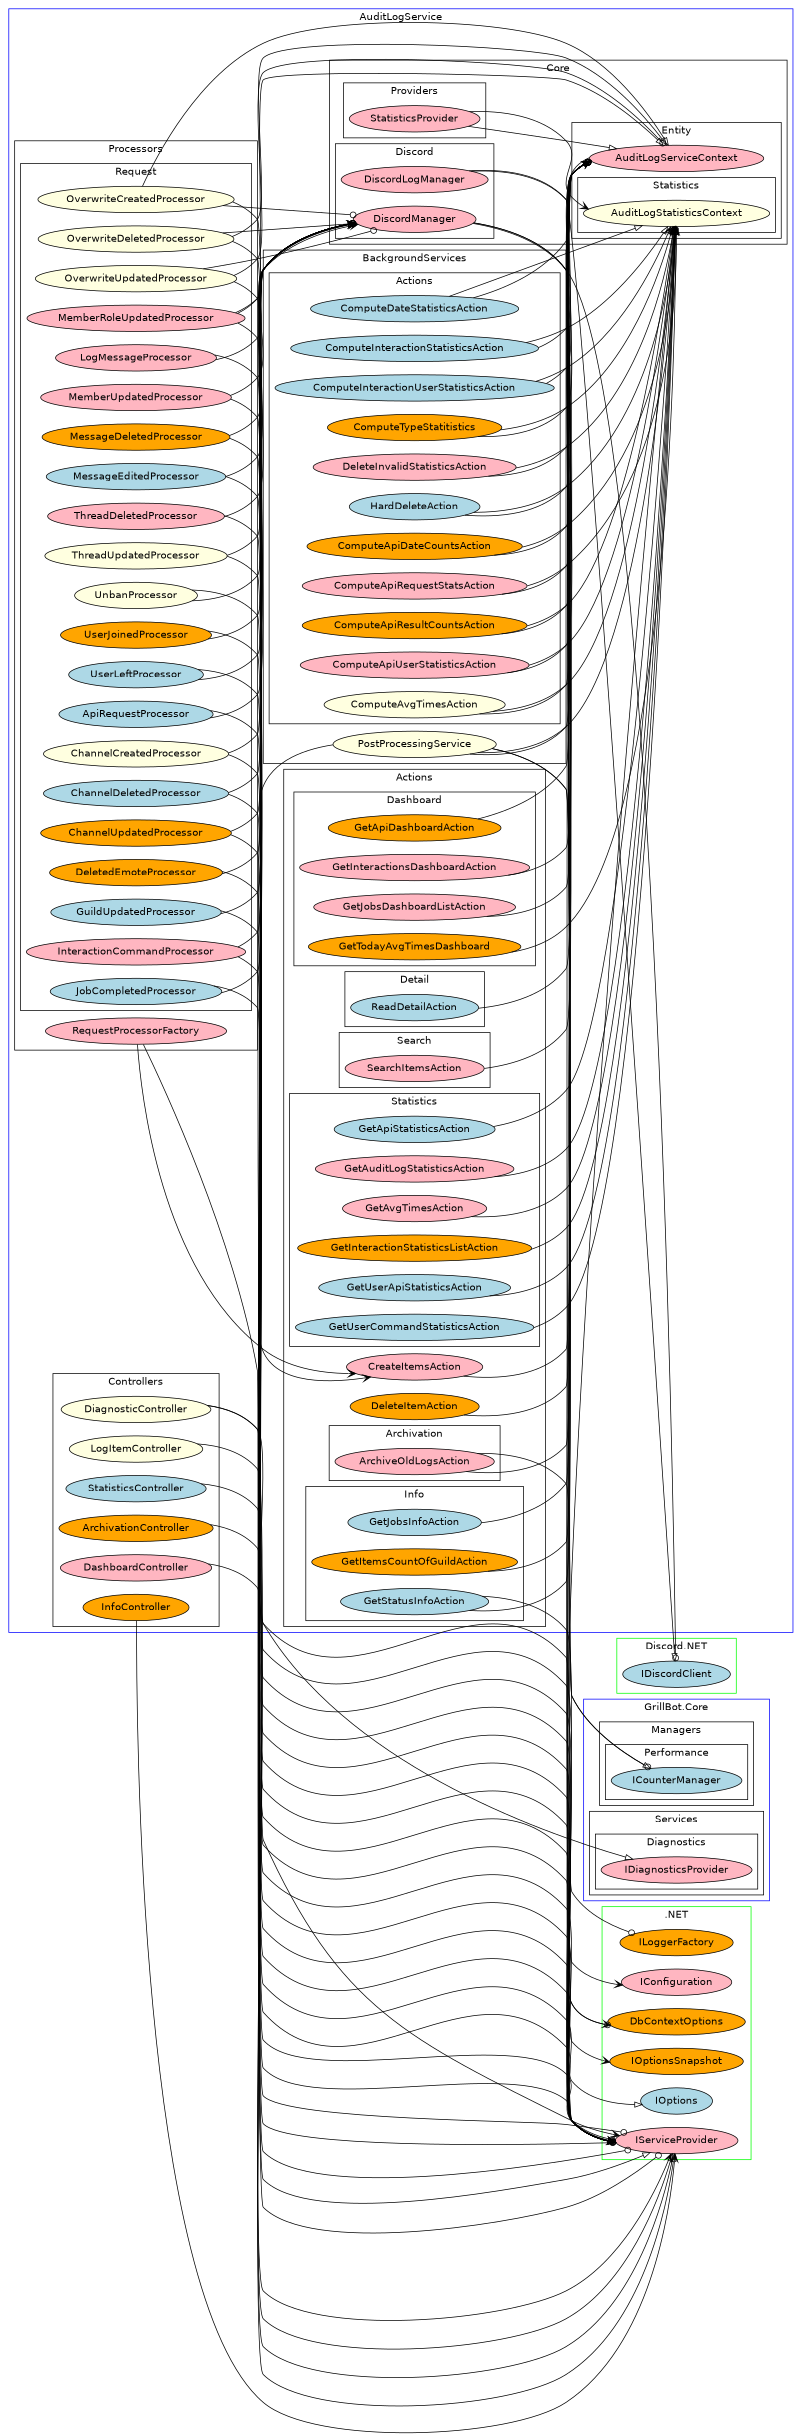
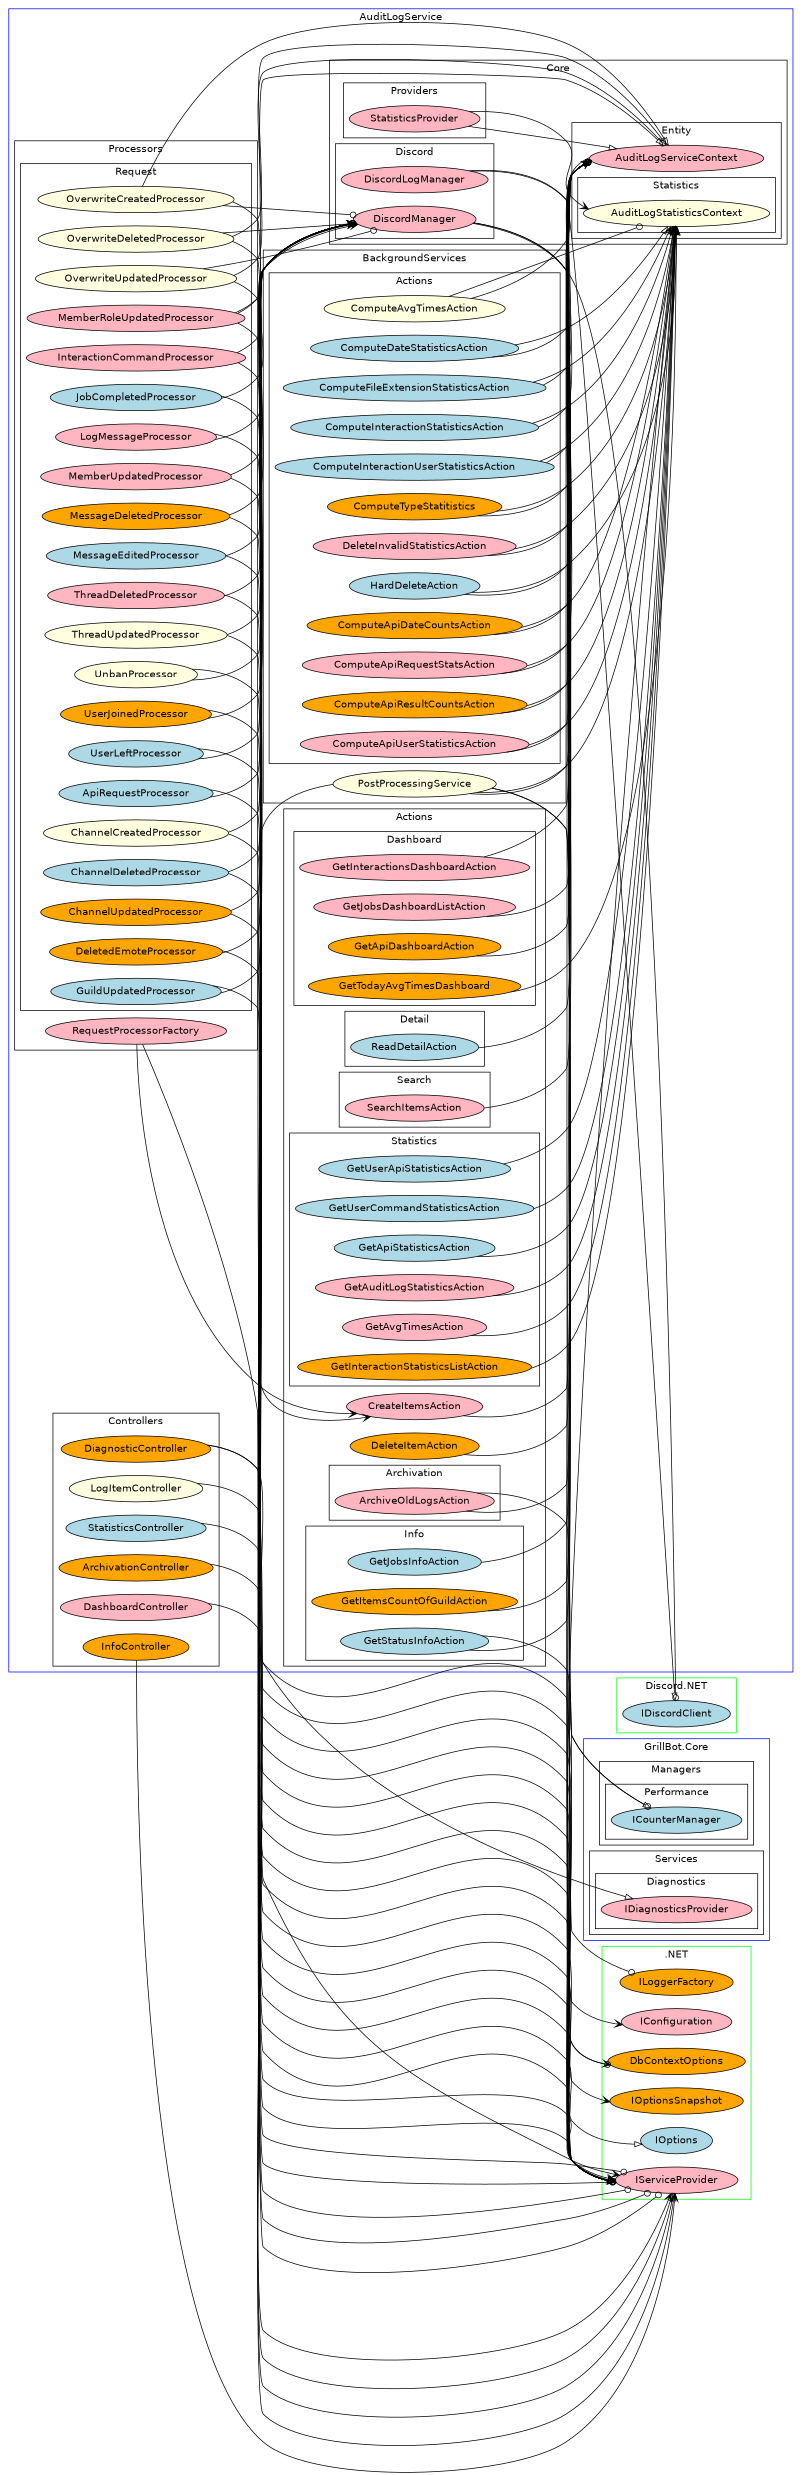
  digraph {
    fontname="DejaVu Sans"
    rankdir=LR
    node [fillcolor=lightpink fontname="DejaVu Sans" style=filled]
    edge [arrowhead=odot fontname="DejaVu Sans"]
    ArchiveOldLogsAction
    GetApiDashboardAction [fillcolor=orange]
    GetTodayAvgTimesDashboard [fillcolor=orange]
    GetInteractionsDashboardAction
    GetJobsDashboardListAction
    ReadDetailAction [fillcolor=lightblue]
    GetJobsInfoAction [fillcolor=lightblue]
    GetItemsCountOfGuildAction [fillcolor=orange]
    GetStatusInfoAction [fillcolor=lightblue]
    SearchItemsAction
    GetApiStatisticsAction [fillcolor=lightblue]
    GetAuditLogStatisticsAction
    GetAvgTimesAction
    GetInteractionStatisticsListAction [fillcolor=orange]
    GetUserApiStatisticsAction [fillcolor=lightblue]
    GetUserCommandStatisticsAction [fillcolor=lightblue]
    CreateItemsAction
    DeleteItemAction [fillcolor=orange]
    ComputeApiDateCountsAction [fillcolor=orange]
    ComputeApiRequestStatsAction
    ComputeApiResultCountsAction [fillcolor=orange]
    ComputeApiUserStatisticsAction
    ComputeAvgTimesAction [fillcolor=lightyellow]
    ComputeDateStatisticsAction [fillcolor=lightblue]
+   ComputeFileExtensionStatisticsAction [fillcolor=lightblue]
    ComputeInteractionStatisticsAction [fillcolor=lightblue]
    ComputeInteractionUserStatisticsAction [fillcolor=lightblue]
    ComputeTypeStatitistics [fillcolor=orange]
    DeleteInvalidStatisticsAction
    HardDeleteAction [fillcolor=lightblue]
    PostProcessingService [fillcolor=lightyellow]
    ArchivationController [fillcolor=orange]
    DashboardController
-   DiagnosticController [fillcolor=lightyellow]
+   DiagnosticController [fillcolor=orange]
    InfoController [fillcolor=orange]
    LogItemController [fillcolor=lightyellow]
    StatisticsController [fillcolor=lightblue]
    DiscordLogManager
    DiscordManager
    AuditLogStatisticsContext [fillcolor=lightyellow]
    AuditLogServiceContext
    StatisticsProvider
    ApiRequestProcessor [fillcolor=lightblue]
    ChannelCreatedProcessor [fillcolor=lightyellow]
    ChannelDeletedProcessor [fillcolor=lightblue]
    ChannelUpdatedProcessor [fillcolor=orange]
    DeletedEmoteProcessor [fillcolor=orange]
    GuildUpdatedProcessor [fillcolor=lightblue]
    InteractionCommandProcessor
    JobCompletedProcessor [fillcolor=lightblue]
    LogMessageProcessor
    MemberRoleUpdatedProcessor
    MemberUpdatedProcessor
    MessageDeletedProcessor [fillcolor=orange]
    MessageEditedProcessor [fillcolor=lightblue]
    OverwriteCreatedProcessor [fillcolor=lightyellow]
    OverwriteDeletedProcessor [fillcolor=lightyellow]
    OverwriteUpdatedProcessor [fillcolor=lightyellow]
    ThreadDeletedProcessor
    ThreadUpdatedProcessor [fillcolor=lightyellow]
    UnbanProcessor [fillcolor=lightyellow]
    UserJoinedProcessor [fillcolor=orange]
    UserLeftProcessor [fillcolor=lightblue]
    RequestProcessorFactory
    IServiceProvider
    DbContextOptions [fillcolor=orange]
    ILoggerFactory [fillcolor=orange]
    IOptionsSnapshot [fillcolor=orange]
    IConfiguration
    IOptions [fillcolor=lightblue]
    ICounterManager [fillcolor=lightblue]
    IDiagnosticsProvider
    IDiscordClient [fillcolor=lightblue]
    subgraph cluster_1 {
      color=blue
      label=AuditLogService
      subgraph cluster_2 {
        color=black
        label=Actions
        CreateItemsAction
        DeleteItemAction
        subgraph cluster_3 {
          color=black
          label=Archivation
          ArchiveOldLogsAction
        }
        subgraph cluster_4 {
          color=black
          label=Dashboard
          GetApiDashboardAction
          GetTodayAvgTimesDashboard
          GetInteractionsDashboardAction
          GetJobsDashboardListAction
        }
        subgraph cluster_5 {
          color=black
          label=Detail
          ReadDetailAction
        }
        subgraph cluster_6 {
          color=black
          label=Info
          GetJobsInfoAction
          GetItemsCountOfGuildAction
          GetStatusInfoAction
        }
        subgraph cluster_7 {
          color=black
          label=Search
          SearchItemsAction
        }
        subgraph cluster_8 {
          color=black
          label=Statistics
          GetApiStatisticsAction
          GetAuditLogStatisticsAction
          GetAvgTimesAction
          GetInteractionStatisticsListAction
          GetUserApiStatisticsAction
          GetUserCommandStatisticsAction
        }
      }
      subgraph cluster_9 {
        color=black
        label=BackgroundServices
        PostProcessingService
        subgraph cluster_10 {
          color=black
          label=Actions
          ComputeApiDateCountsAction
          ComputeApiRequestStatsAction
          ComputeApiResultCountsAction
          ComputeApiUserStatisticsAction
          ComputeAvgTimesAction
          ComputeDateStatisticsAction
+         ComputeFileExtensionStatisticsAction
          ComputeInteractionStatisticsAction
          ComputeInteractionUserStatisticsAction
          ComputeTypeStatitistics
          DeleteInvalidStatisticsAction
          HardDeleteAction
        }
      }
      subgraph cluster_11 {
        color=black
        label=Controllers
        ArchivationController
        DashboardController
        DiagnosticController
        InfoController
        LogItemController
        StatisticsController
      }
      subgraph cluster_12 {
        color=black
        label=Core
        subgraph cluster_13 {
          color=black
          label=Discord
          DiscordLogManager
          DiscordManager
        }
        subgraph cluster_14 {
          color=black
          label=Entity
          AuditLogServiceContext
          subgraph cluster_15 {
            color=black
            label=Statistics
            AuditLogStatisticsContext
          }
        }
        subgraph cluster_16 {
          color=black
          label=Providers
          StatisticsProvider
        }
      }
      subgraph cluster_17 {
        color=black
        label=Processors
        RequestProcessorFactory
        subgraph cluster_18 {
          color=black
          label=Request
          ApiRequestProcessor
          ChannelCreatedProcessor
          ChannelDeletedProcessor
          ChannelUpdatedProcessor
          DeletedEmoteProcessor
          GuildUpdatedProcessor
          InteractionCommandProcessor
          JobCompletedProcessor
          LogMessageProcessor
          MemberRoleUpdatedProcessor
          MemberUpdatedProcessor
          MessageDeletedProcessor
          MessageEditedProcessor
          OverwriteCreatedProcessor
          OverwriteDeletedProcessor
          OverwriteUpdatedProcessor
          ThreadDeletedProcessor
          ThreadUpdatedProcessor
          UnbanProcessor
          UserJoinedProcessor
          UserLeftProcessor
        }
      }
    }
    subgraph cluster_19 {
      color=green
      label=".NET"
      IServiceProvider
      DbContextOptions
      ILoggerFactory
      IOptionsSnapshot
      IConfiguration
      IOptions
    }
    subgraph cluster_20 {
      color=blue
      label="GrillBot.Core"
      subgraph cluster_21 {
        color=black
        label=Managers
        subgraph cluster_22 {
          color=black
          label=Performance
          ICounterManager
        }
      }
      subgraph cluster_23 {
        color=black
        label=Services
        subgraph cluster_24 {
          color=black
          label=Diagnostics
          IDiagnosticsProvider
        }
      }
    }
    subgraph cluster_25 {
      color=green
      label="Discord.NET"
      IDiscordClient
    }
    ArchiveOldLogsAction -> AuditLogServiceContext
    ArchiveOldLogsAction -> IOptionsSnapshot [arrowhead=vee]
    GetApiDashboardAction -> AuditLogServiceContext [arrowhead=vee]
    GetTodayAvgTimesDashboard -> AuditLogStatisticsContext [arrowhead=vee]
    GetInteractionsDashboardAction -> AuditLogServiceContext [arrowhead=onormal]
    GetJobsDashboardListAction -> AuditLogServiceContext [arrowhead=vee]
    ReadDetailAction -> AuditLogServiceContext [arrowhead=onormal]
    GetJobsInfoAction -> AuditLogServiceContext
    GetItemsCountOfGuildAction -> AuditLogServiceContext
    GetStatusInfoAction -> AuditLogServiceContext
    GetStatusInfoAction -> IOptions [arrowhead=onormal]
    SearchItemsAction -> AuditLogServiceContext [arrowhead=onormal]
    GetApiStatisticsAction -> AuditLogStatisticsContext [arrowhead=vee]
    GetAuditLogStatisticsAction -> AuditLogStatisticsContext [arrowhead=vee]
    GetAvgTimesAction -> AuditLogStatisticsContext [arrowhead=onormal]
    GetInteractionStatisticsListAction -> AuditLogStatisticsContext [arrowhead=vee]
    GetUserApiStatisticsAction -> AuditLogStatisticsContext [arrowhead=onormal]
    GetUserCommandStatisticsAction -> AuditLogStatisticsContext [arrowhead=onormal]
    CreateItemsAction -> AuditLogServiceContext
    DeleteItemAction -> AuditLogServiceContext
    ComputeApiDateCountsAction -> AuditLogStatisticsContext
    ComputeApiDateCountsAction -> AuditLogServiceContext
    ComputeApiRequestStatsAction -> AuditLogStatisticsContext [arrowhead=onormal]
    ComputeApiRequestStatsAction -> AuditLogServiceContext [arrowhead=onormal]
    ComputeApiResultCountsAction -> AuditLogStatisticsContext [arrowhead=vee]
    ComputeApiResultCountsAction -> AuditLogServiceContext
    ComputeApiUserStatisticsAction -> AuditLogStatisticsContext
    ComputeApiUserStatisticsAction -> AuditLogServiceContext
    ComputeAvgTimesAction -> AuditLogStatisticsContext
    ComputeAvgTimesAction -> AuditLogServiceContext [arrowhead=onormal]
    ComputeDateStatisticsAction -> AuditLogStatisticsContext [arrowhead=onormal]
    ComputeDateStatisticsAction -> AuditLogServiceContext [arrowhead=onormal]
+   ComputeFileExtensionStatisticsAction -> AuditLogStatisticsContext [arrowhead=vee]
+   ComputeFileExtensionStatisticsAction -> AuditLogServiceContext [arrowhead=onormal]
    ComputeInteractionStatisticsAction -> AuditLogStatisticsContext [arrowhead=onormal]
    ComputeInteractionStatisticsAction -> AuditLogServiceContext [arrowhead=vee]
    ComputeInteractionUserStatisticsAction -> AuditLogStatisticsContext [arrowhead=vee]
    ComputeInteractionUserStatisticsAction -> AuditLogServiceContext
    ComputeTypeStatitistics -> AuditLogStatisticsContext [arrowhead=onormal]
    ComputeTypeStatitistics -> AuditLogServiceContext [arrowhead=vee]
    DeleteInvalidStatisticsAction -> AuditLogStatisticsContext [arrowhead=onormal]
    DeleteInvalidStatisticsAction -> AuditLogServiceContext [arrowhead=onormal]
    HardDeleteAction -> AuditLogStatisticsContext [arrowhead=vee]
    HardDeleteAction -> AuditLogServiceContext
    PostProcessingService -> CreateItemsAction [arrowhead=vee]
    PostProcessingService -> AuditLogStatisticsContext
    PostProcessingService -> AuditLogServiceContext [arrowhead=onormal]
    PostProcessingService -> IServiceProvider [arrowhead=onormal]
    PostProcessingService -> ICounterManager
    ArchivationController -> IServiceProvider
    DashboardController -> IServiceProvider [arrowhead=onormal]
    DiagnosticController -> IServiceProvider [arrowhead=vee]
    DiagnosticController -> IDiagnosticsProvider [arrowhead=onormal]
    InfoController -> IServiceProvider [arrowhead=vee]
    LogItemController -> IServiceProvider [arrowhead=vee]
    StatisticsController -> IServiceProvider [arrowhead=onormal]
    DiscordLogManager -> ILoggerFactory
    DiscordLogManager -> IDiscordClient [arrowhead=onormal]
    DiscordManager -> IConfiguration [arrowhead=vee]
    DiscordManager -> ICounterManager [arrowhead=onormal]
    DiscordManager -> IDiscordClient
    AuditLogStatisticsContext -> DbContextOptions [arrowhead=vee]
    AuditLogServiceContext -> DbContextOptions
    StatisticsProvider -> AuditLogStatisticsContext [arrowhead=vee]
    StatisticsProvider -> AuditLogServiceContext [arrowhead=onormal]
    ApiRequestProcessor -> DiscordManager [arrowhead=onormal]
    ApiRequestProcessor -> IServiceProvider [arrowhead=vee]
    ChannelCreatedProcessor -> DiscordManager
    ChannelCreatedProcessor -> IServiceProvider [arrowhead=vee]
    ChannelDeletedProcessor -> DiscordManager
    ChannelDeletedProcessor -> IServiceProvider
    ChannelUpdatedProcessor -> DiscordManager [arrowhead=vee]
    ChannelUpdatedProcessor -> IServiceProvider
    DeletedEmoteProcessor -> DiscordManager [arrowhead=vee]
    DeletedEmoteProcessor -> IServiceProvider
    GuildUpdatedProcessor -> DiscordManager
    GuildUpdatedProcessor -> IServiceProvider
    InteractionCommandProcessor -> DiscordManager [arrowhead=onormal]
    InteractionCommandProcessor -> IServiceProvider
    JobCompletedProcessor -> DiscordManager
    JobCompletedProcessor -> IServiceProvider [arrowhead=onormal]
    LogMessageProcessor -> DiscordManager [arrowhead=vee]
    LogMessageProcessor -> IServiceProvider
    MemberRoleUpdatedProcessor -> DiscordManager [arrowhead=vee]
    MemberRoleUpdatedProcessor -> AuditLogServiceContext [arrowhead=onormal]
    MemberRoleUpdatedProcessor -> IServiceProvider [arrowhead=onormal]
    MemberUpdatedProcessor -> DiscordManager
    MemberUpdatedProcessor -> IServiceProvider [arrowhead=vee]
    MessageDeletedProcessor -> DiscordManager
    MessageDeletedProcessor -> IServiceProvider [arrowhead=onormal]
    MessageEditedProcessor -> DiscordManager
    MessageEditedProcessor -> IServiceProvider
    OverwriteCreatedProcessor -> DiscordManager
    OverwriteCreatedProcessor -> AuditLogServiceContext [arrowhead=onormal]
    OverwriteCreatedProcessor -> IServiceProvider
    OverwriteDeletedProcessor -> DiscordManager [arrowhead=onormal]
    OverwriteDeletedProcessor -> AuditLogServiceContext [arrowhead=onormal]
    OverwriteDeletedProcessor -> IServiceProvider [arrowhead=vee]
    OverwriteUpdatedProcessor -> DiscordManager
    OverwriteUpdatedProcessor -> AuditLogServiceContext
    OverwriteUpdatedProcessor -> IServiceProvider
    ThreadDeletedProcessor -> DiscordManager [arrowhead=vee]
    ThreadDeletedProcessor -> IServiceProvider [arrowhead=onormal]
    ThreadUpdatedProcessor -> DiscordManager [arrowhead=onormal]
    ThreadUpdatedProcessor -> IServiceProvider [arrowhead=onormal]
    UnbanProcessor -> DiscordManager [arrowhead=vee]
    UnbanProcessor -> IServiceProvider [arrowhead=onormal]
    UserJoinedProcessor -> DiscordManager
    UserJoinedProcessor -> IServiceProvider [arrowhead=onormal]
    UserLeftProcessor -> DiscordManager
    UserLeftProcessor -> IServiceProvider [arrowhead=onormal]
    RequestProcessorFactory -> CreateItemsAction [arrowhead=vee]
    RequestProcessorFactory -> IServiceProvider
  }
